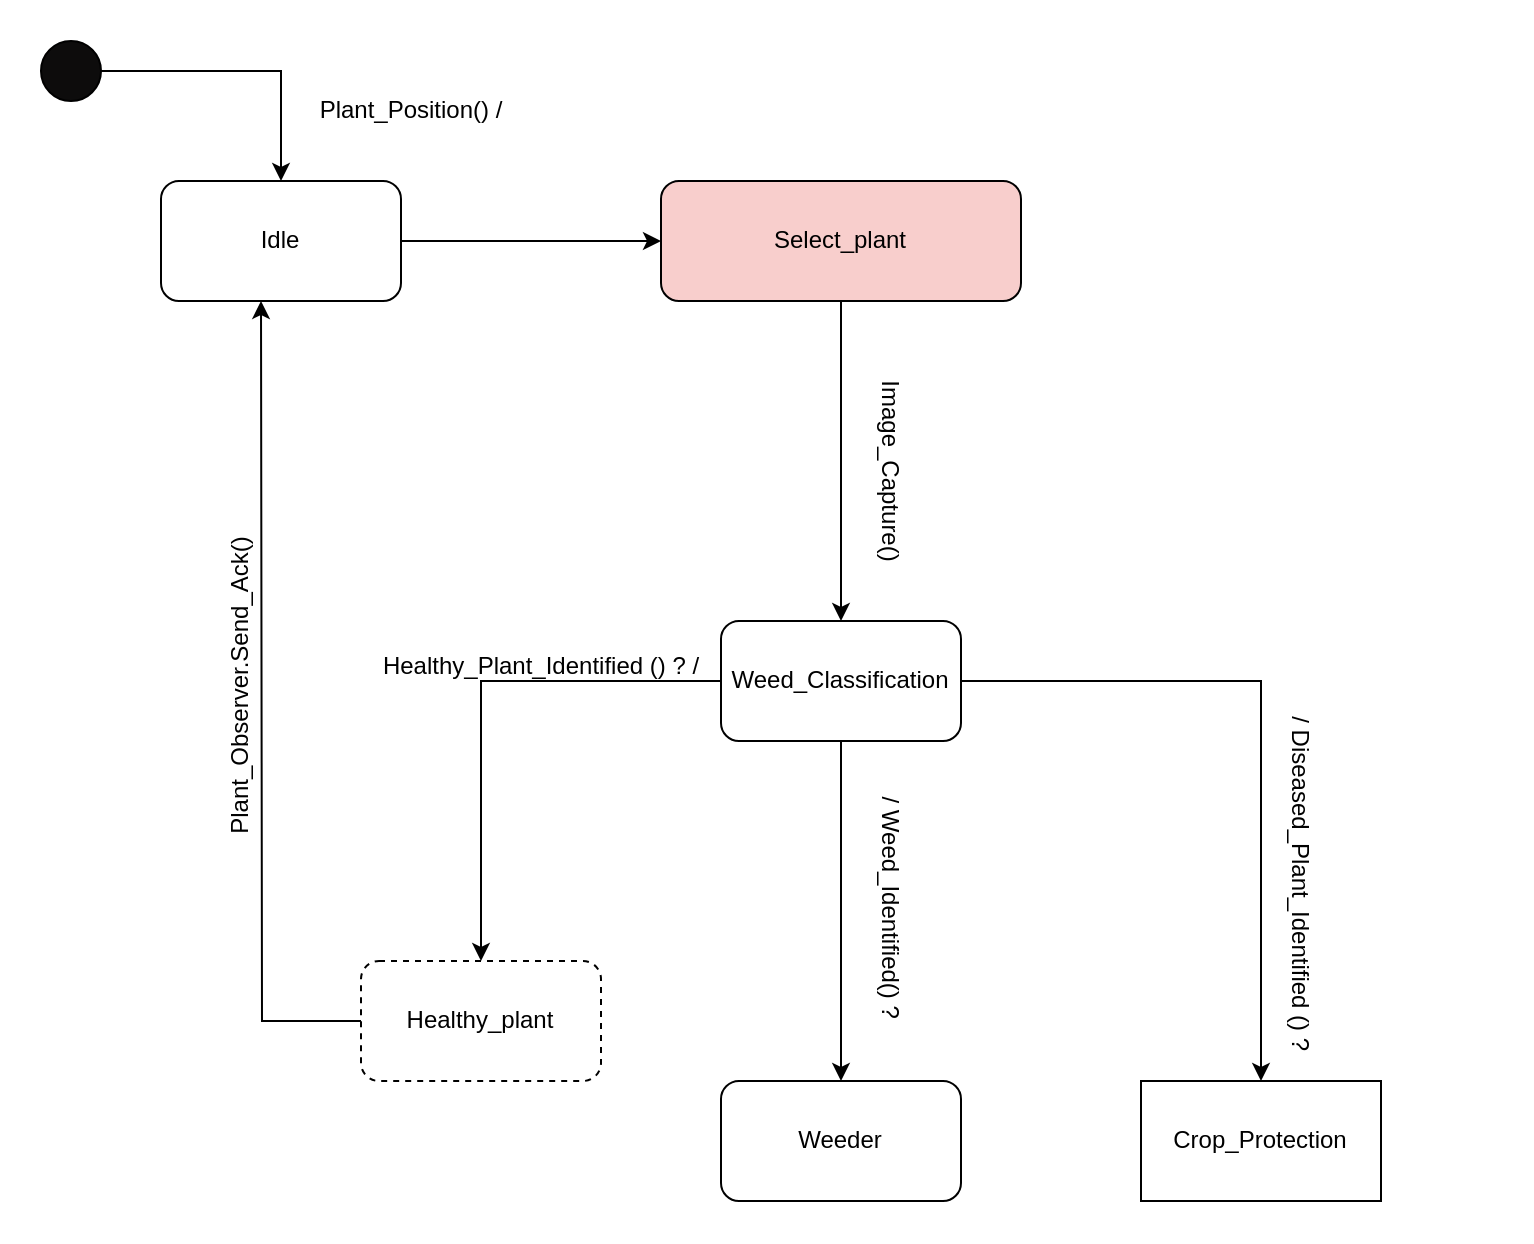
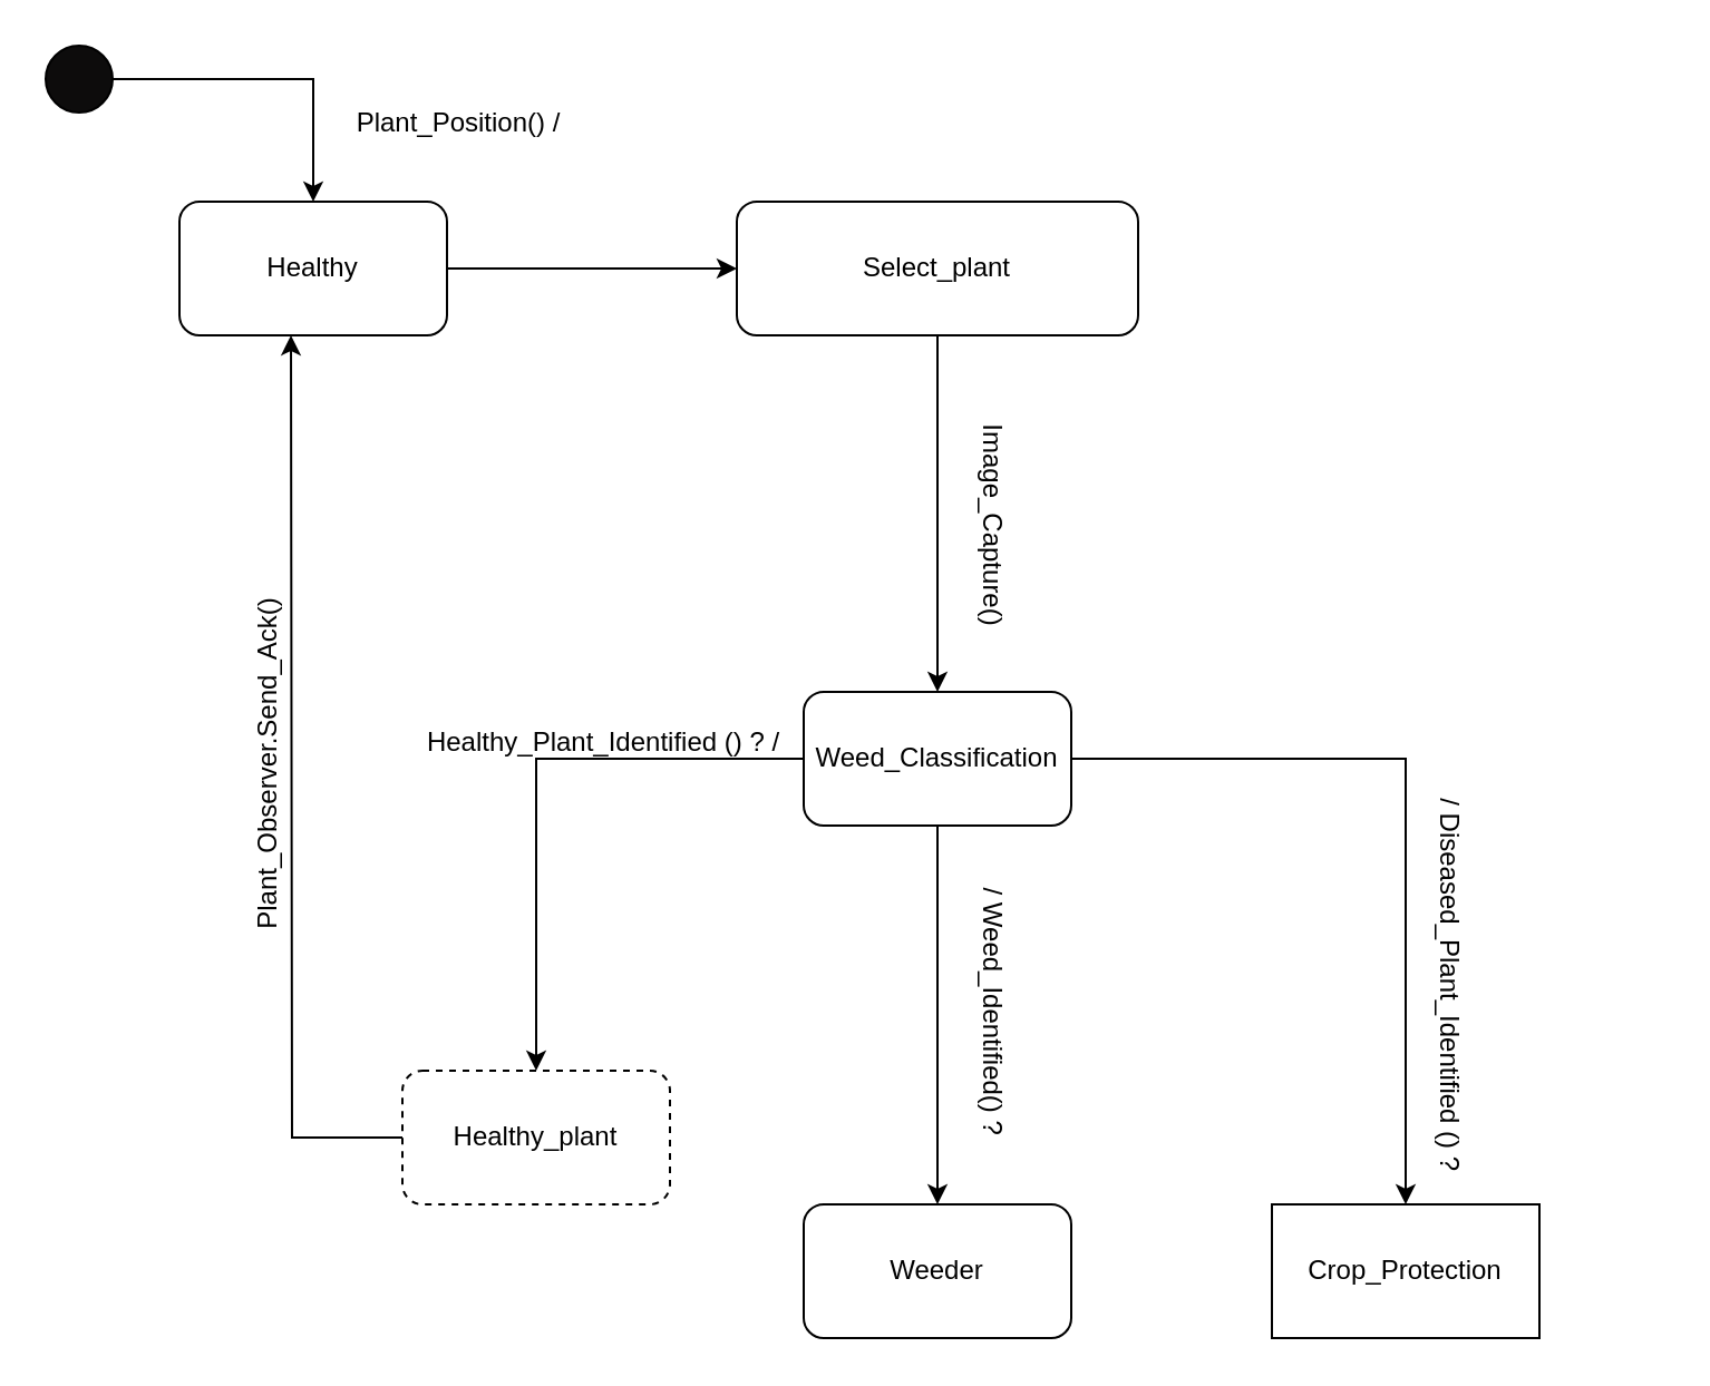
  <mxCell id="0" />
  <mxCell id="1" parent="0" />
- <mxCell id="2" value="Idle" style="rounded=1;whiteSpace=wrap;html=1;" vertex="1" parent="1"><mxGeometry x="80" y="90" width="120" height="60" as="geometry" /></mxCell>
+ <mxCell id="2" value="Healthy" style="rounded=1;whiteSpace=wrap;html=1;" vertex="1" parent="1"><mxGeometry x="80" y="90" width="120" height="60" as="geometry" /></mxCell>
  <mxCell id="3" style="edgeStyle=orthogonalEdgeStyle;rounded=0;orthogonalLoop=1;jettySize=auto;html=1;entryX=0.5;entryY=0;entryDx=0;entryDy=0;" edge="1" parent="1" source="4" target="2"><mxGeometry relative="1" as="geometry" /></mxCell>
  <mxCell id="4" value="" style="ellipse;whiteSpace=wrap;html=1;aspect=fixed;fillColor=#0d0c0c;" vertex="1" parent="1"><mxGeometry x="20" y="20" width="30" height="30" as="geometry" /></mxCell>
  <mxCell id="5" value="Plant_Position() /" style="text;html=1;align=center;verticalAlign=middle;resizable=0;points=[];autosize=1;strokeColor=none;fillColor=none;" vertex="1" parent="1"><mxGeometry x="150" y="40" width="110" height="30" as="geometry" /></mxCell>
  <mxCell id="6" style="edgeStyle=orthogonalEdgeStyle;rounded=0;orthogonalLoop=1;jettySize=auto;html=1;" edge="1" parent="1" source="7" target="12"><mxGeometry relative="1" as="geometry" /></mxCell>
- <mxCell id="7" value="Select_plant" style="rounded=1;whiteSpace=wrap;html=1;fillColor=#f8cecc;" vertex="1" parent="1"><mxGeometry x="330" y="90" width="180" height="60" as="geometry" /></mxCell>
+ <mxCell id="7" value="Select_plant" style="rounded=1;whiteSpace=wrap;html=1;" vertex="1" parent="1"><mxGeometry x="330" y="90" width="180" height="60" as="geometry" /></mxCell>
  <mxCell id="8" value="" style="endArrow=classic;html=1;rounded=0;exitX=1;exitY=0.5;exitDx=0;exitDy=0;entryX=0;entryY=0.5;entryDx=0;entryDy=0;" edge="1" parent="1" source="2" target="7"><mxGeometry width="50" height="50" relative="1" as="geometry"><mxPoint x="350" y="190" as="sourcePoint" /><mxPoint x="400" y="140" as="targetPoint" /></mxGeometry></mxCell>
  <mxCell id="9" style="edgeStyle=orthogonalEdgeStyle;rounded=0;orthogonalLoop=1;jettySize=auto;html=1;entryX=0.5;entryY=0;entryDx=0;entryDy=0;" edge="1" parent="1" source="12" target="14"><mxGeometry relative="1" as="geometry" /></mxCell>
  <mxCell id="10" style="edgeStyle=orthogonalEdgeStyle;rounded=0;orthogonalLoop=1;jettySize=auto;html=1;" edge="1" parent="1" source="12" target="15"><mxGeometry relative="1" as="geometry" /></mxCell>
  <mxCell id="11" style="edgeStyle=orthogonalEdgeStyle;rounded=0;orthogonalLoop=1;jettySize=auto;html=1;" edge="1" parent="1" source="12" target="16"><mxGeometry relative="1" as="geometry" /></mxCell>
  <mxCell id="12" value="Weed_Classification" style="rounded=1;whiteSpace=wrap;html=1;" vertex="1" parent="1"><mxGeometry x="360" y="310" width="120" height="60" as="geometry" /></mxCell>
  <mxCell id="13" style="edgeStyle=orthogonalEdgeStyle;rounded=0;orthogonalLoop=1;jettySize=auto;html=1;entryX=0.5;entryY=1;entryDx=0;entryDy=0;exitX=0;exitY=0.5;exitDx=0;exitDy=0;" edge="1" parent="1" source="14"><mxGeometry relative="1" as="geometry"><mxPoint x="230" y="480" as="sourcePoint" /><mxPoint x="130" y="150" as="targetPoint" /></mxGeometry></mxCell>
  <mxCell id="14" value="Healthy_plant" style="rounded=1;whiteSpace=wrap;html=1;dashed=1;" vertex="1" parent="1"><mxGeometry x="180" y="480" width="120" height="60" as="geometry" /></mxCell>
  <mxCell id="15" value="Weeder" style="rounded=1;whiteSpace=wrap;html=1;" vertex="1" parent="1"><mxGeometry x="360" y="540" width="120" height="60" as="geometry" /></mxCell>
  <mxCell id="16" value="Crop_Protection" style="rounded=0;whiteSpace=wrap;html=1;" vertex="1" parent="1"><mxGeometry x="570" y="540" width="120" height="60" as="geometry" /></mxCell>
  <mxCell id="17" value="Image_Capture()" style="text;html=1;align=center;verticalAlign=middle;resizable=0;points=[];autosize=1;strokeColor=none;fillColor=none;rotation=90;" vertex="1" parent="1"><mxGeometry x="390" y="220" width="110" height="30" as="geometry" /></mxCell>
  <mxCell id="18" value="/ Weed_Identified() ?&amp;nbsp;" style="text;html=1;align=center;verticalAlign=middle;resizable=0;points=[];autosize=1;strokeColor=none;fillColor=none;rotation=90;" vertex="1" parent="1"><mxGeometry x="375" y="440" width="140" height="30" as="geometry" /></mxCell>
  <mxCell id="19" value="/ Diseased_Plant_Identified () ?&amp;nbsp;" style="text;html=1;align=center;verticalAlign=middle;resizable=0;points=[];autosize=1;strokeColor=none;fillColor=none;rotation=90;" vertex="1" parent="1"><mxGeometry x="555" y="428" width="190" height="30" as="geometry" /></mxCell>
  <mxCell id="20" value="Healthy_Plant_Identified () ? /" style="text;html=1;align=center;verticalAlign=middle;resizable=0;points=[];autosize=1;strokeColor=none;fillColor=none;" vertex="1" parent="1"><mxGeometry x="180" y="318" width="180" height="30" as="geometry" /></mxCell>
  <mxCell id="21" value="Plant_Observer.Send_Ack()" style="text;html=1;align=center;verticalAlign=middle;resizable=0;points=[];autosize=1;strokeColor=none;fillColor=none;rotation=270;" vertex="1" parent="1"><mxGeometry x="35" y="328" width="170" height="30" as="geometry" /></mxCell>
